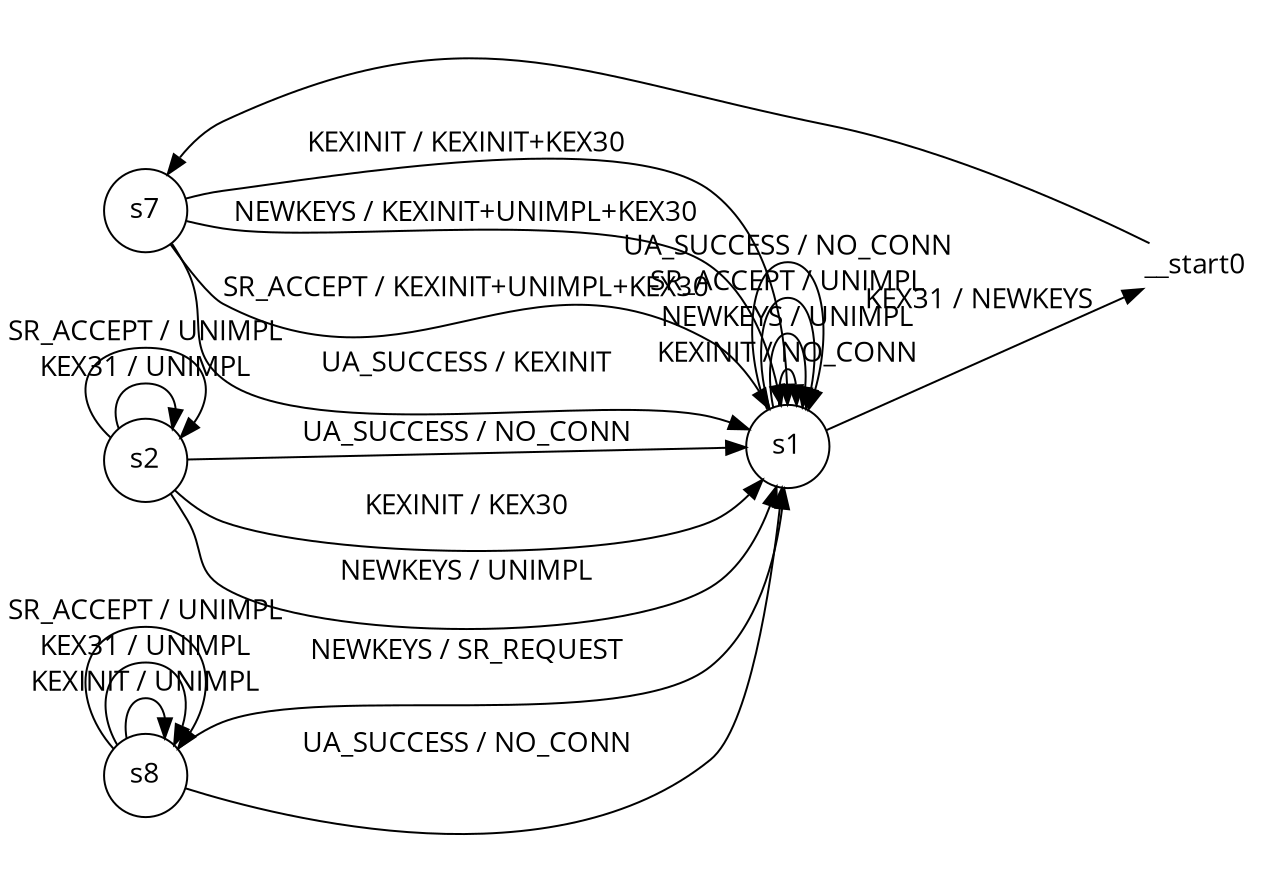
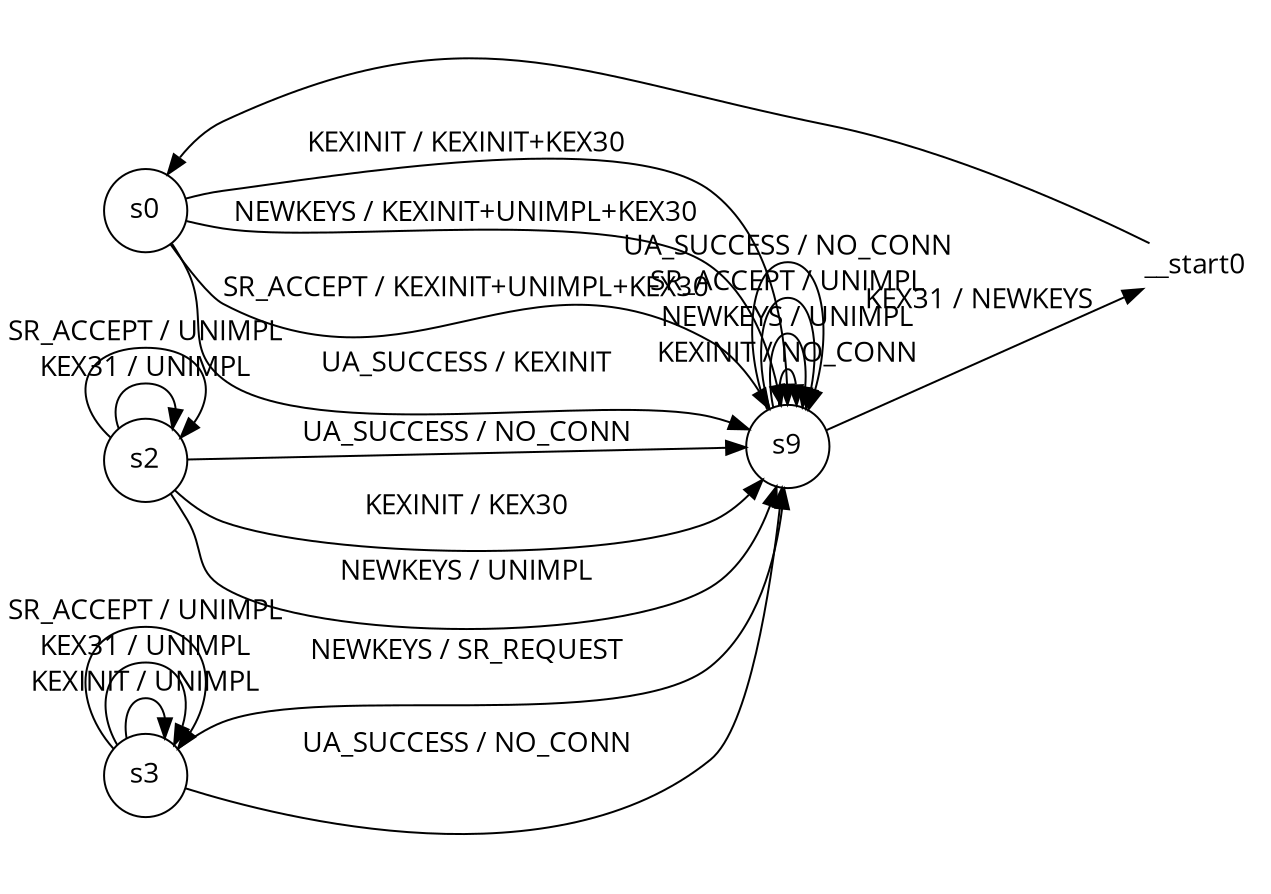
  digraph {
    fontname="Open Sans"
    rankdir=LR
    node [fontname="Open Sans" shape=circle]
    edge [fontname="Open Sans"]
-   n1 [label=s7]
-   n2 [label=s1]
+   n1 [label=s0]
+   n2 [label=s9]
    __start0 [height=0 shape=none width=0]
    n4 [label=s2]
-   n5 [label=s8]
+   n5 [label=s3]
    n1 -> n2 [label="KEXINIT / KEXINIT+KEX30"]
    n1 -> n2 [label="NEWKEYS / KEXINIT+UNIMPL+KEX30"]
    n1 -> n2 [label="SR_ACCEPT / KEXINIT+UNIMPL+KEX30"]
    n1 -> n2 [label="UA_SUCCESS / KEXINIT"]
    n2 -> n2 [label="KEXINIT / NO_CONN"]
    n2 -> n2 [label="NEWKEYS / UNIMPL"]
    n2 -> n2 [label="SR_ACCEPT / UNIMPL"]
    n2 -> n2 [label="UA_SUCCESS / NO_CONN"]
    n2 -> __start0 [label="KEX31 / NEWKEYS"]
    __start0 -> n1
    n4 -> n2 [label="KEXINIT / KEX30"]
    n4 -> n2 [label="NEWKEYS / UNIMPL"]
    n4 -> n2 [label="UA_SUCCESS / NO_CONN"]
    n4 -> n4 [label="KEX31 / UNIMPL"]
    n4 -> n4 [label="SR_ACCEPT / UNIMPL"]
    n5 -> n2 [label="NEWKEYS / SR_REQUEST"]
    n5 -> n2 [label="UA_SUCCESS / NO_CONN"]
    n5 -> n5 [label="KEXINIT / UNIMPL"]
    n5 -> n5 [label="KEX31 / UNIMPL"]
    n5 -> n5 [label="SR_ACCEPT / UNIMPL"]
  }
